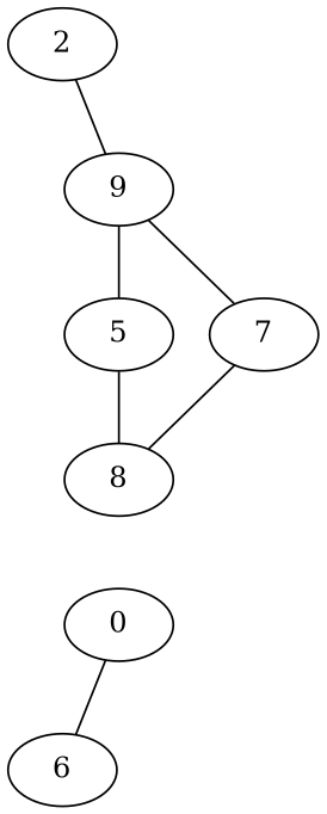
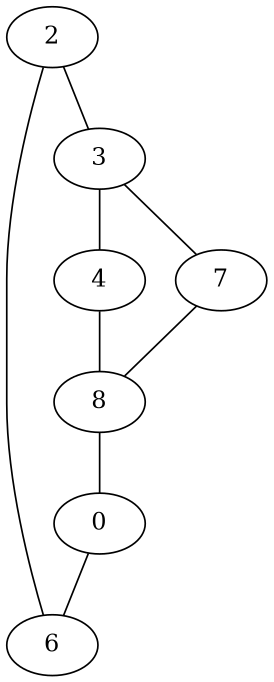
  graph {
    n1 [label=8]
    n2 [label=0]
    n3 [label=6]
-   n4 [label=9]
-   n5 [label=5]
+   n4 [label=3]
+   n5 [label=4]
    n6 [label=7]
    n7 [label=2]
+   n1 -- n2
    n2 -- n3
    n4 -- n5
    n4 -- n6
    n5 -- n1
    n6 -- n1
+   n7 -- n3
    n7 -- n4
  }
